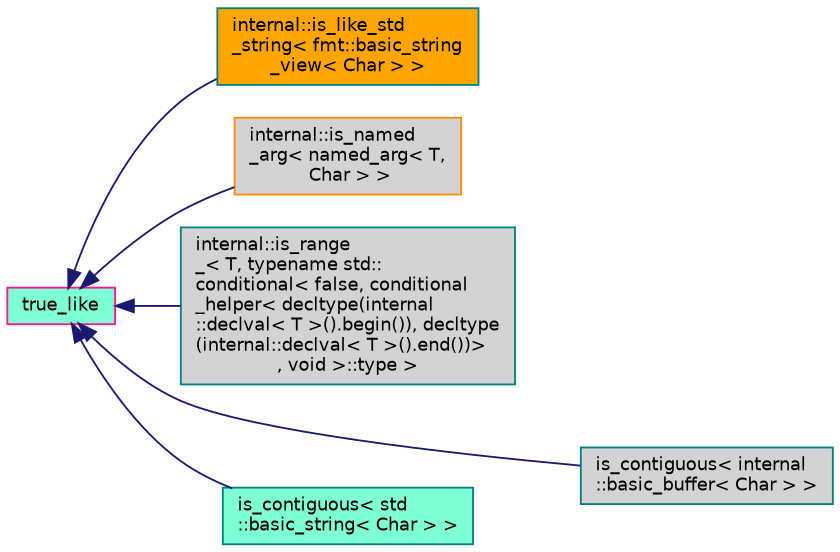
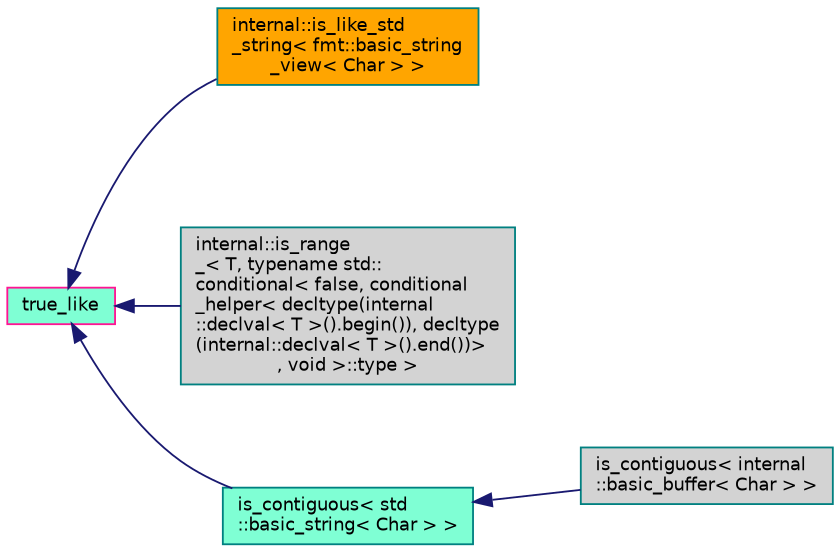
  digraph {
    rankdir=LR
    node [color=teal fillcolor=lightgrey fontname=Helvetica fontsize=10 shape=record style=filled]
    edge [color=midnightblue dir=back fontname=Helvetica fontsize=10 labelfontname=Helvetica labelfontsize=10 style=solid]
    n1 [color=deeppink fillcolor=aquamarine height=0.2 label=true_like width=0.4]
    n2 [fillcolor=orange height=0.2 label="internal::is_like_std\l_string\< fmt::basic_string\l_view\< Char \> \>" width=0.4]
-   n3 [color=darkorange height=0.2 label="internal::is_named\l_arg\< named_arg\< T,\l Char \> \>" width=0.4]
    n4 [height=0.2 label="internal::is_range\l_\< T, typename std::\lconditional\< false, conditional\l_helper\< decltype(internal\l::declval\< T \>().begin()), decltype\l(internal::declval\< T \>().end())\>\l, void \>::type \>" width=0.4]
    n5 [height=0.2 label="is_contiguous\< internal\l::basic_buffer\< Char \> \>" width=0.4]
    n6 [fillcolor=aquamarine height=0.2 label="is_contiguous\< std\l::basic_string\< Char \> \>" width=0.4]
    n1 -> n2
-   n1 -> n3
    n1 -> n4
-   n1 -> n5
+   n6 -> n5
    n1 -> n6
  }
